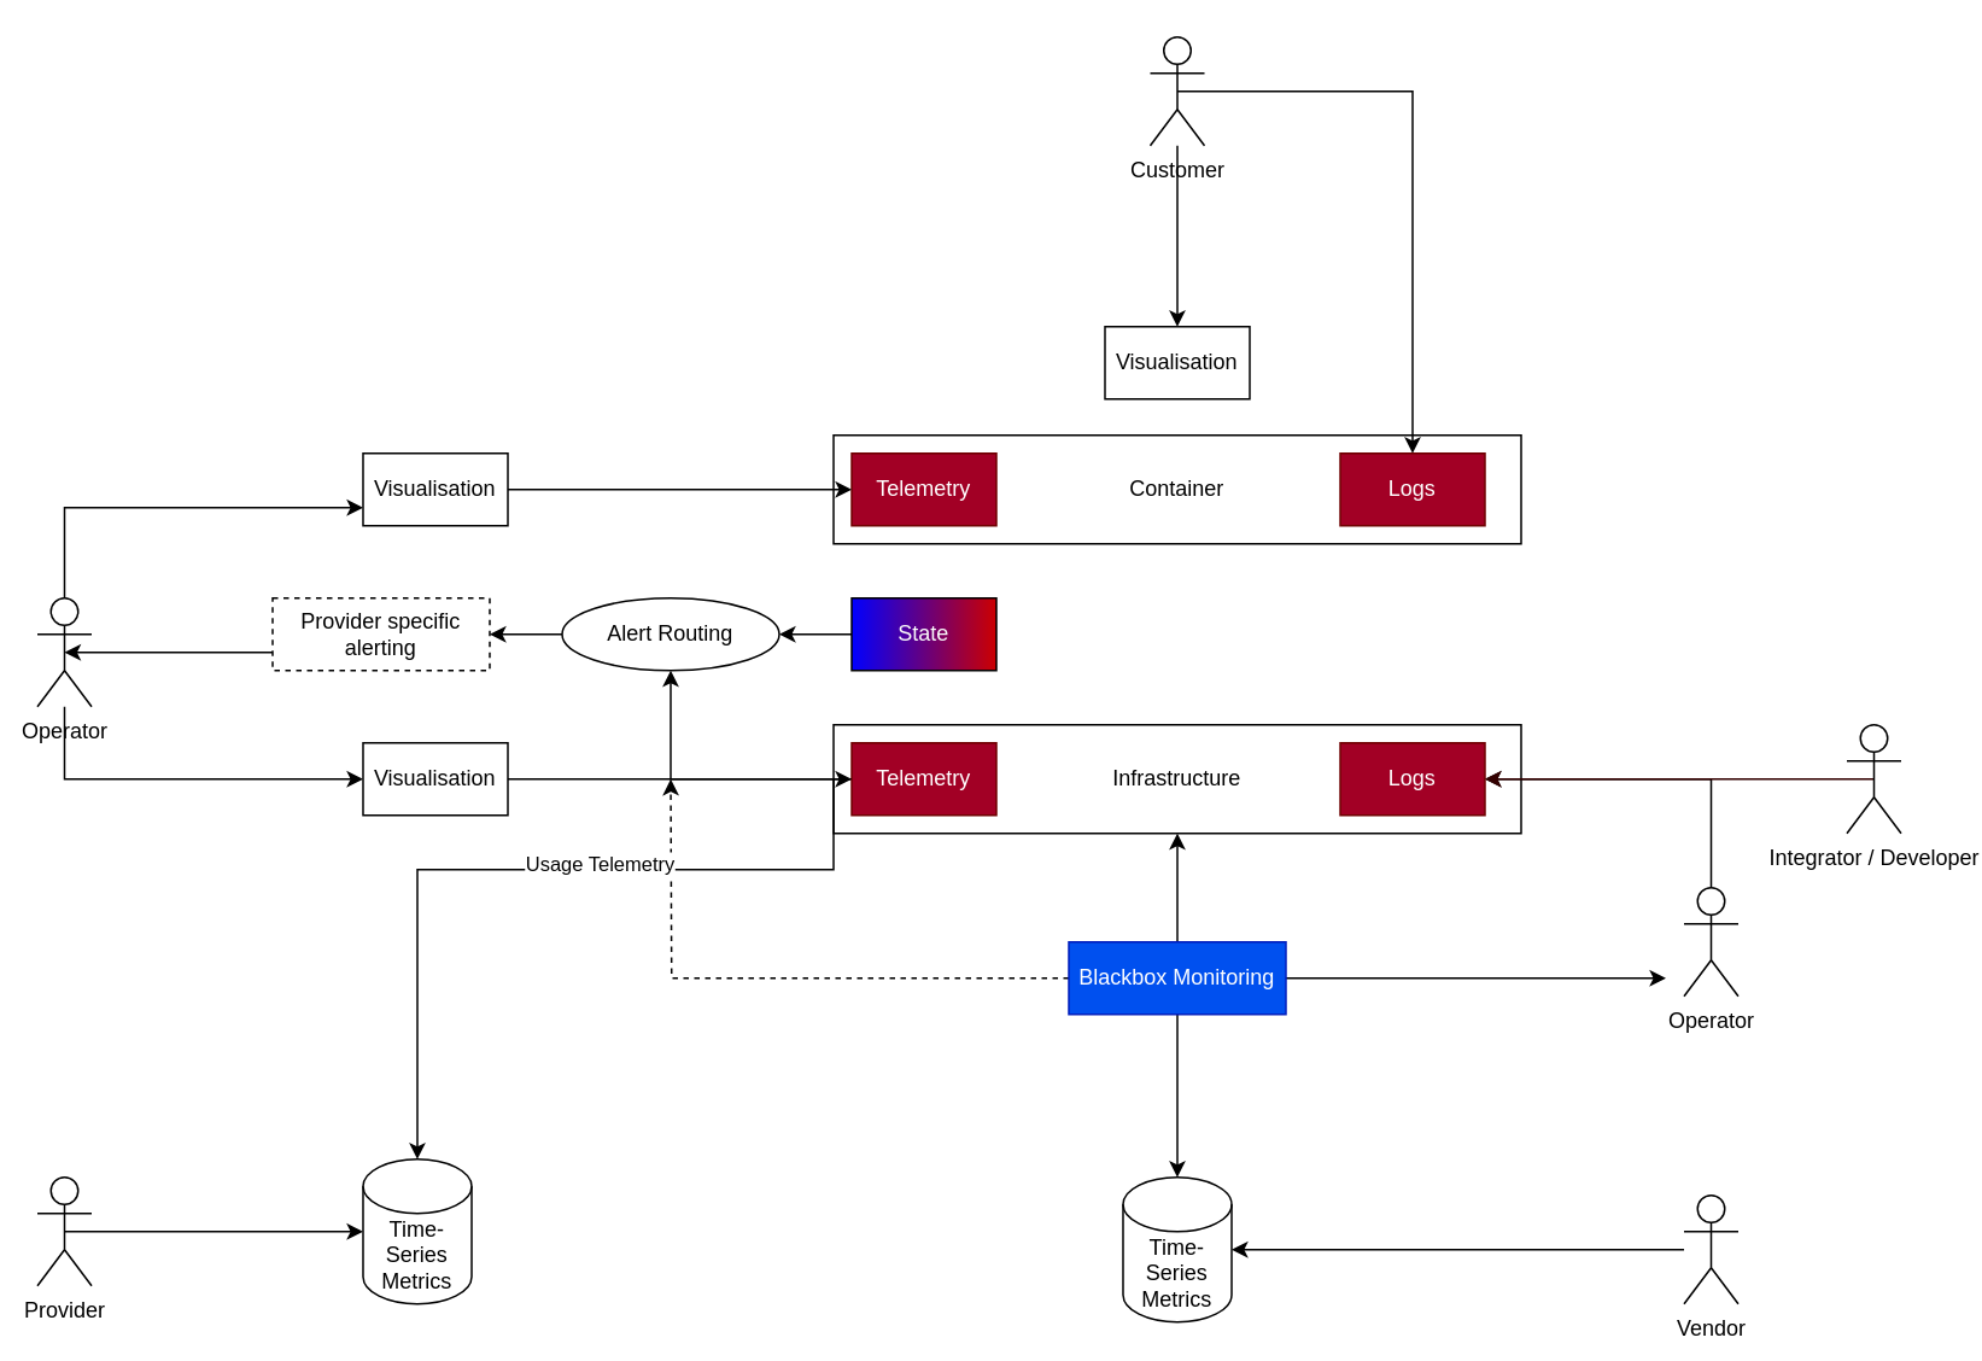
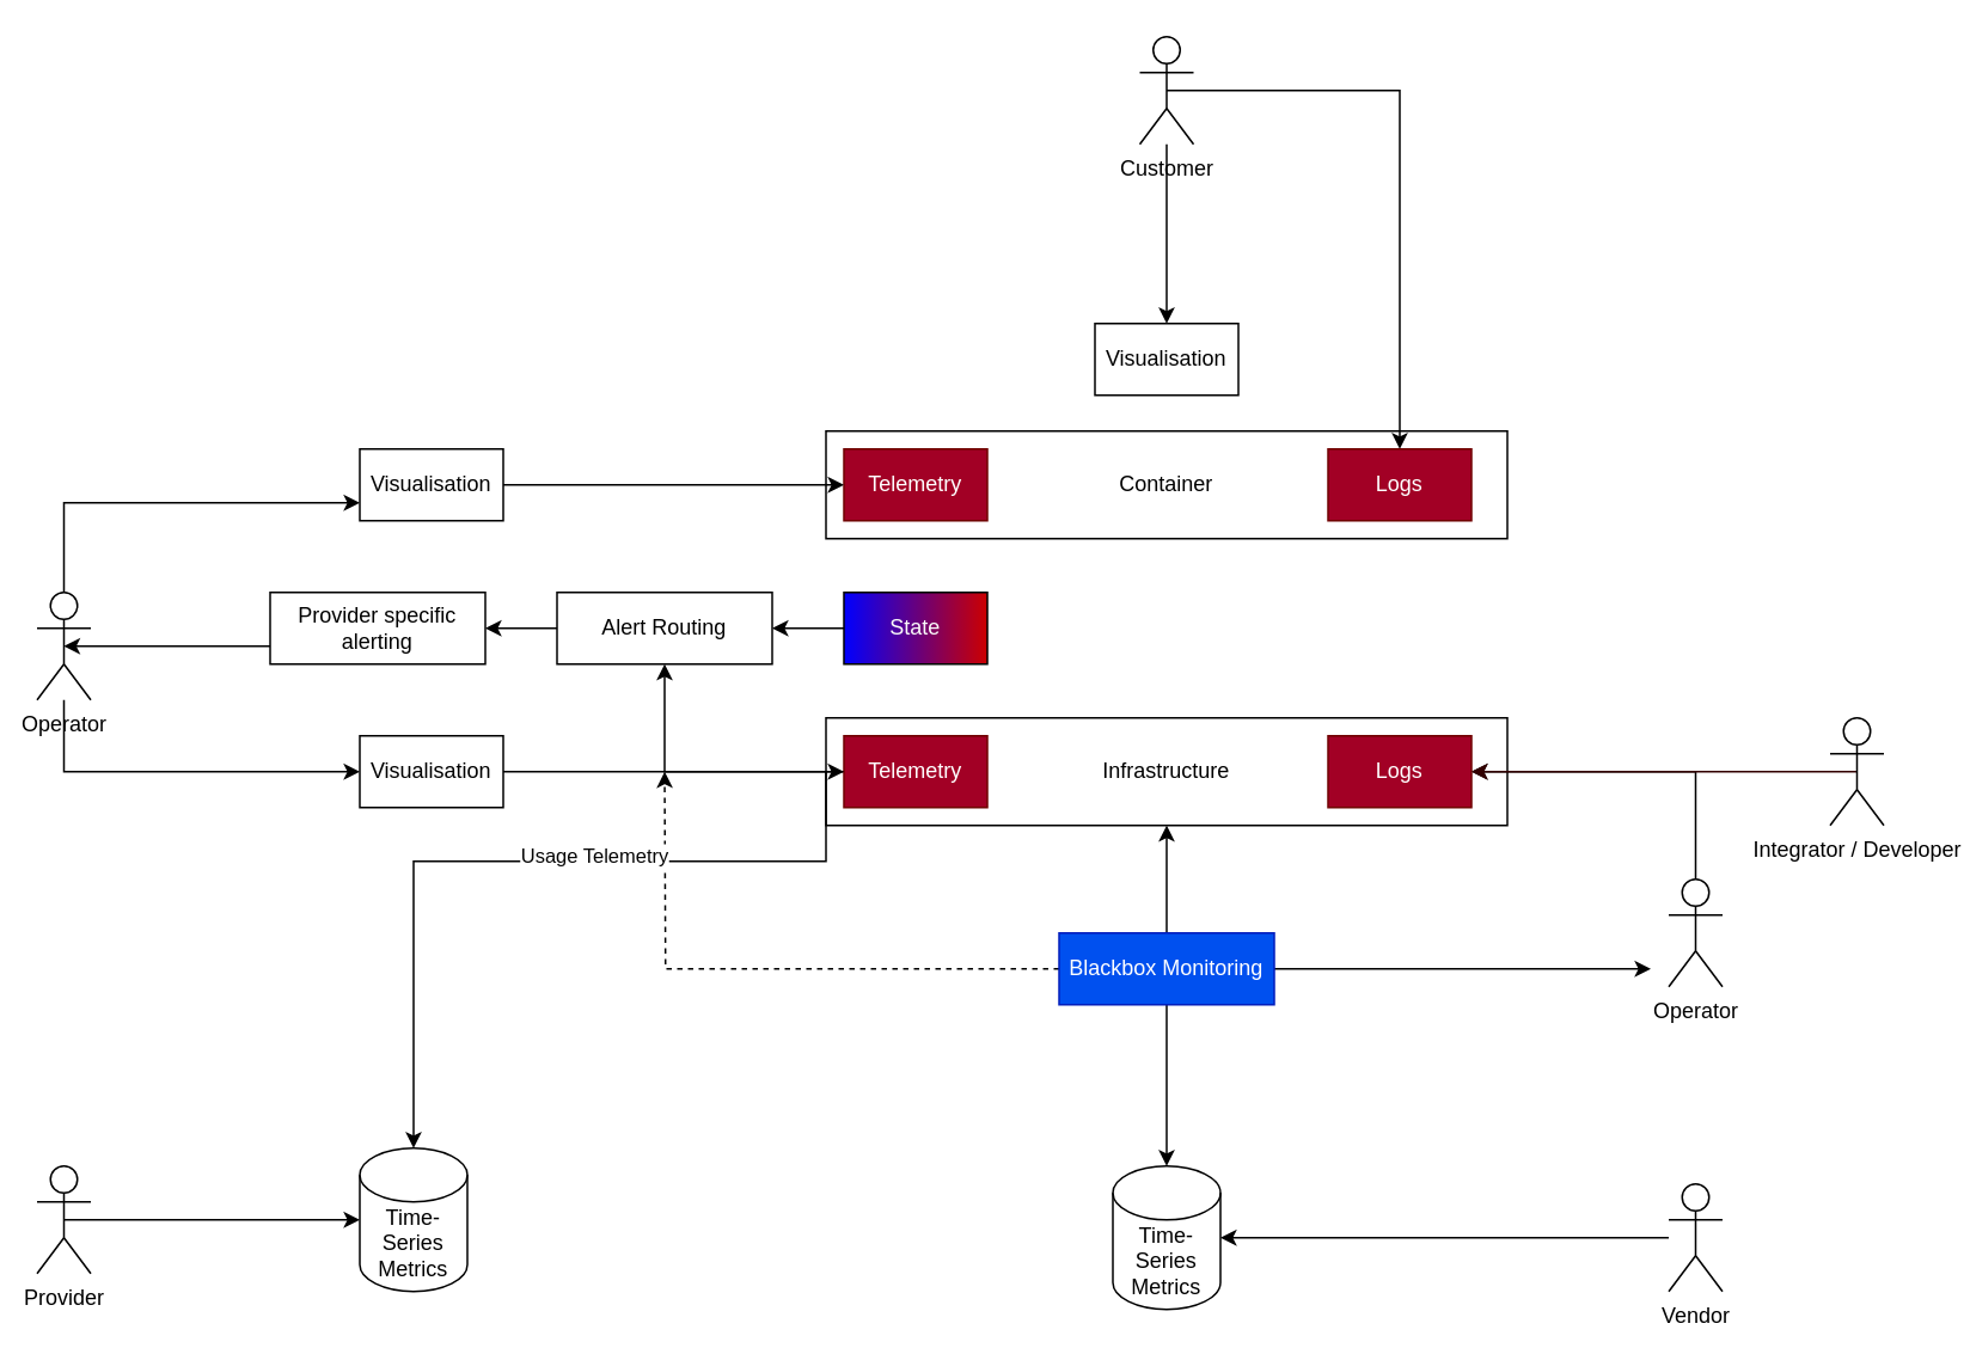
  <mxCell id="0" />
  <mxCell id="1" parent="0" />
  <mxCell id="2" value="Container" style="rounded=0;whiteSpace=wrap;html=1;" parent="1" vertex="1"><mxGeometry x="460" y="240" width="380" height="60" as="geometry" /></mxCell>
  <mxCell id="3" value="Infrastructure" style="rounded=0;whiteSpace=wrap;html=1;" parent="1" vertex="1"><mxGeometry x="460" y="400" width="380" height="60" as="geometry" /></mxCell>
  <mxCell id="4" style="edgeStyle=orthogonalEdgeStyle;rounded=0;orthogonalLoop=1;jettySize=auto;html=1;entryX=0.5;entryY=1;entryDx=0;entryDy=0;" parent="1" source="5" target="16" edge="1"><mxGeometry relative="1" as="geometry" /></mxCell>
  <mxCell id="5" value="Telemetry" style="rounded=0;whiteSpace=wrap;html=1;fillColor=#a20025;strokeColor=#6F0000;fontColor=#ffffff;" parent="1" vertex="1"><mxGeometry x="470" y="410" width="80" height="40" as="geometry" /></mxCell>
  <mxCell id="6" style="edgeStyle=orthogonalEdgeStyle;rounded=0;orthogonalLoop=1;jettySize=auto;html=1;exitX=0;exitY=0.5;exitDx=0;exitDy=0;entryX=1;entryY=0.5;entryDx=0;entryDy=0;" parent="1" source="7" target="16" edge="1"><mxGeometry relative="1" as="geometry" /></mxCell>
  <mxCell id="7" value="State" style="rounded=0;whiteSpace=wrap;html=1;fillColor=#0000FF;gradientColor=#CC0000;gradientDirection=east;fontColor=#FAFAFA;" parent="1" vertex="1"><mxGeometry x="470" y="330" width="80" height="40" as="geometry" /></mxCell>
  <mxCell id="8" value="Telemetry" style="rounded=0;whiteSpace=wrap;html=1;fillColor=#a20025;strokeColor=#6F0000;fontColor=#ffffff;" parent="1" vertex="1"><mxGeometry x="470" y="250" width="80" height="40" as="geometry" /></mxCell>
  <mxCell id="9" style="edgeStyle=orthogonalEdgeStyle;rounded=0;orthogonalLoop=1;jettySize=auto;html=1;exitX=0.5;exitY=1;exitDx=0;exitDy=0;entryX=0.5;entryY=0;entryDx=0;entryDy=0;entryPerimeter=0;" parent="1" source="13" target="14" edge="1"><mxGeometry relative="1" as="geometry" /></mxCell>
  <mxCell id="10" style="edgeStyle=orthogonalEdgeStyle;rounded=0;orthogonalLoop=1;jettySize=auto;html=1;exitX=1;exitY=0.5;exitDx=0;exitDy=0;" parent="1" source="13" edge="1"><mxGeometry relative="1" as="geometry"><mxPoint x="920" y="540" as="targetPoint" /></mxGeometry></mxCell>
  <mxCell id="11" style="edgeStyle=orthogonalEdgeStyle;rounded=0;orthogonalLoop=1;jettySize=auto;html=1;exitX=0.5;exitY=0;exitDx=0;exitDy=0;" parent="1" source="13" target="3" edge="1"><mxGeometry relative="1" as="geometry" /></mxCell>
  <mxCell id="12" style="edgeStyle=orthogonalEdgeStyle;rounded=0;orthogonalLoop=1;jettySize=auto;html=1;exitX=0;exitY=0.5;exitDx=0;exitDy=0;fontColor=#FAFAFA;dashed=1;" parent="1" source="13" edge="1"><mxGeometry relative="1" as="geometry"><mxPoint x="370" y="430" as="targetPoint" /></mxGeometry></mxCell>
  <mxCell id="13" value="Blackbox Monitoring" style="rounded=0;whiteSpace=wrap;html=1;fillColor=#0050ef;strokeColor=#001DBC;fontColor=#ffffff;" parent="1" vertex="1"><mxGeometry x="590" y="520" width="120" height="40" as="geometry" /></mxCell>
  <mxCell id="14" value="Time-Series Metrics" style="shape=cylinder3;whiteSpace=wrap;html=1;boundedLbl=1;backgroundOutline=1;size=15;" parent="1" vertex="1"><mxGeometry x="620" y="650" width="60" height="80" as="geometry" /></mxCell>
  <mxCell id="15" style="edgeStyle=orthogonalEdgeStyle;rounded=0;orthogonalLoop=1;jettySize=auto;html=1;exitX=0;exitY=0.5;exitDx=0;exitDy=0;entryX=1;entryY=0.5;entryDx=0;entryDy=0;" parent="1" source="16" target="17" edge="1"><mxGeometry relative="1" as="geometry" /></mxCell>
- <mxCell id="16" value="Alert Routing" style="ellipse;whiteSpace=wrap;html=1;" parent="1" vertex="1"><mxGeometry x="310" y="330" width="120" height="40" as="geometry" /></mxCell>
- <mxCell id="17" value="Provider specific alerting" style="rounded=0;whiteSpace=wrap;html=1;dashed=1;" parent="1" vertex="1"><mxGeometry x="150" y="330" width="120" height="40" as="geometry" /></mxCell>
+ <mxCell id="16" value="Alert Routing" style="rounded=0;whiteSpace=wrap;html=1;" parent="1" vertex="1"><mxGeometry x="310" y="330" width="120" height="40" as="geometry" /></mxCell>
+ <mxCell id="17" value="Provider specific alerting" style="rounded=0;whiteSpace=wrap;html=1;" parent="1" vertex="1"><mxGeometry x="150" y="330" width="120" height="40" as="geometry" /></mxCell>
  <mxCell id="18" style="edgeStyle=orthogonalEdgeStyle;rounded=0;orthogonalLoop=1;jettySize=auto;html=1;exitX=1;exitY=0.5;exitDx=0;exitDy=0;" parent="1" source="19" edge="1"><mxGeometry relative="1" as="geometry"><mxPoint x="470" y="430" as="targetPoint" /></mxGeometry></mxCell>
  <mxCell id="19" value="Visualisation" style="rounded=0;whiteSpace=wrap;html=1;" parent="1" vertex="1"><mxGeometry x="200" y="410" width="80" height="40" as="geometry" /></mxCell>
  <mxCell id="20" style="edgeStyle=orthogonalEdgeStyle;rounded=0;orthogonalLoop=1;jettySize=auto;html=1;exitX=1;exitY=0.5;exitDx=0;exitDy=0;entryX=0;entryY=0.5;entryDx=0;entryDy=0;" parent="1" source="21" target="8" edge="1"><mxGeometry relative="1" as="geometry" /></mxCell>
  <mxCell id="21" value="Visualisation" style="rounded=0;whiteSpace=wrap;html=1;" parent="1" vertex="1"><mxGeometry x="200" y="250" width="80" height="40" as="geometry" /></mxCell>
  <mxCell id="22" value="Visualisation" style="rounded=0;whiteSpace=wrap;html=1;" parent="1" vertex="1"><mxGeometry x="610" y="180" width="80" height="40" as="geometry" /></mxCell>
  <mxCell id="23" style="edgeStyle=orthogonalEdgeStyle;rounded=0;orthogonalLoop=1;jettySize=auto;html=1;exitX=0;exitY=0.75;exitDx=0;exitDy=0;entryX=0.5;entryY=0.5;entryDx=0;entryDy=0;entryPerimeter=0;" parent="1" source="17" target="26" edge="1"><mxGeometry relative="1" as="geometry" /></mxCell>
  <mxCell id="24" style="edgeStyle=orthogonalEdgeStyle;rounded=0;orthogonalLoop=1;jettySize=auto;html=1;exitX=0.5;exitY=0;exitDx=0;exitDy=0;exitPerimeter=0;entryX=0;entryY=0.75;entryDx=0;entryDy=0;" parent="1" source="26" target="21" edge="1"><mxGeometry relative="1" as="geometry" /></mxCell>
  <mxCell id="25" style="edgeStyle=orthogonalEdgeStyle;rounded=0;orthogonalLoop=1;jettySize=auto;html=1;entryX=0;entryY=0.5;entryDx=0;entryDy=0;" parent="1" source="26" target="19" edge="1"><mxGeometry relative="1" as="geometry"><Array as="points"><mxPoint x="35" y="430" /></Array></mxGeometry></mxCell>
  <mxCell id="26" value="Operator" style="shape=umlActor;verticalLabelPosition=bottom;verticalAlign=top;html=1;outlineConnect=0;" parent="1" vertex="1"><mxGeometry x="20" y="330" width="30" height="60" as="geometry" /></mxCell>
  <mxCell id="27" style="edgeStyle=orthogonalEdgeStyle;rounded=0;orthogonalLoop=1;jettySize=auto;html=1;exitX=0.5;exitY=0;exitDx=0;exitDy=0;exitPerimeter=0;entryX=1;entryY=0.5;entryDx=0;entryDy=0;" edge="1" parent="1" source="28" target="32"><mxGeometry relative="1" as="geometry" /></mxCell>
  <mxCell id="28" value="Operator" style="shape=umlActor;verticalLabelPosition=bottom;verticalAlign=top;html=1;outlineConnect=0;" parent="1" vertex="1"><mxGeometry x="930" y="490" width="30" height="60" as="geometry" /></mxCell>
  <mxCell id="29" style="edgeStyle=orthogonalEdgeStyle;rounded=0;orthogonalLoop=1;jettySize=auto;html=1;entryX=0.5;entryY=0;entryDx=0;entryDy=0;" parent="1" source="31" target="22" edge="1"><mxGeometry relative="1" as="geometry" /></mxCell>
  <mxCell id="30" style="edgeStyle=orthogonalEdgeStyle;rounded=0;orthogonalLoop=1;jettySize=auto;html=1;exitX=0.5;exitY=0.5;exitDx=0;exitDy=0;exitPerimeter=0;entryX=0.5;entryY=0;entryDx=0;entryDy=0;" parent="1" source="31" target="33" edge="1"><mxGeometry relative="1" as="geometry" /></mxCell>
  <mxCell id="31" value="Customer" style="shape=umlActor;verticalLabelPosition=bottom;verticalAlign=top;html=1;outlineConnect=0;" parent="1" vertex="1"><mxGeometry x="635" y="20" width="30" height="60" as="geometry" /></mxCell>
  <mxCell id="32" value="Logs" style="rounded=0;whiteSpace=wrap;html=1;fillColor=#a20025;strokeColor=#6F0000;fontColor=#ffffff;" parent="1" vertex="1"><mxGeometry x="740" y="410" width="80" height="40" as="geometry" /></mxCell>
  <mxCell id="33" value="Logs" style="rounded=0;whiteSpace=wrap;html=1;fillColor=#a20025;strokeColor=#6F0000;fontColor=#ffffff;" parent="1" vertex="1"><mxGeometry x="740" y="250" width="80" height="40" as="geometry" /></mxCell>
  <mxCell id="34" style="edgeStyle=orthogonalEdgeStyle;rounded=0;orthogonalLoop=1;jettySize=auto;html=1;exitX=0.5;exitY=0.5;exitDx=0;exitDy=0;exitPerimeter=0;entryX=1;entryY=0.5;entryDx=0;entryDy=0;fillColor=#e51400;strokeColor=#330000;" parent="1" source="35" target="32" edge="1"><mxGeometry relative="1" as="geometry" /></mxCell>
  <mxCell id="35" value="Integrator / Developer" style="shape=umlActor;verticalLabelPosition=bottom;verticalAlign=top;html=1;outlineConnect=0;" parent="1" vertex="1"><mxGeometry x="1020" y="400" width="30" height="60" as="geometry" /></mxCell>
  <mxCell id="36" value="Time-Series Metrics" style="shape=cylinder3;whiteSpace=wrap;html=1;boundedLbl=1;backgroundOutline=1;size=15;" parent="1" vertex="1"><mxGeometry x="200" y="640" width="60" height="80" as="geometry" /></mxCell>
  <mxCell id="37" style="edgeStyle=orthogonalEdgeStyle;rounded=0;orthogonalLoop=1;jettySize=auto;html=1;exitX=0.5;exitY=0.5;exitDx=0;exitDy=0;exitPerimeter=0;entryX=0;entryY=0.5;entryDx=0;entryDy=0;entryPerimeter=0;fontColor=#FAFAFA;" parent="1" source="38" target="36" edge="1"><mxGeometry relative="1" as="geometry" /></mxCell>
  <mxCell id="38" value="Provider" style="shape=umlActor;verticalLabelPosition=bottom;verticalAlign=top;html=1;outlineConnect=0;" parent="1" vertex="1"><mxGeometry x="20" y="650" width="30" height="60" as="geometry" /></mxCell>
  <mxCell id="39" style="edgeStyle=orthogonalEdgeStyle;rounded=0;orthogonalLoop=1;jettySize=auto;html=1;exitX=0.5;exitY=0;exitDx=0;exitDy=0;exitPerimeter=0;fontColor=#FAFAFA;entryX=0.5;entryY=0;entryDx=0;entryDy=0;entryPerimeter=0;" parent="1" edge="1"><mxGeometry relative="1" as="geometry"><mxPoint x="230" y="640" as="targetPoint" /><mxPoint x="460" y="430" as="sourcePoint" /><Array as="points"><mxPoint x="460" y="480" /><mxPoint x="230" y="480" /></Array></mxGeometry></mxCell>
  <mxCell id="40" value="&lt;font color=&quot;#050505&quot;&gt;Usage Telemetry&lt;/font&gt;" style="edgeLabel;html=1;align=center;verticalAlign=middle;resizable=0;points=[];fontColor=#FAFAFA;" parent="39" vertex="1" connectable="0"><mxGeometry x="-0.182" y="-4" relative="1" as="geometry"><mxPoint as="offset" /></mxGeometry></mxCell>
  <mxCell id="41" style="edgeStyle=orthogonalEdgeStyle;rounded=0;orthogonalLoop=1;jettySize=auto;html=1;" edge="1" parent="1" source="42" target="14"><mxGeometry relative="1" as="geometry" /></mxCell>
  <mxCell id="42" value="Vendor" style="shape=umlActor;verticalLabelPosition=bottom;verticalAlign=top;html=1;outlineConnect=0;" vertex="1" parent="1"><mxGeometry x="930" y="660" width="30" height="60" as="geometry" /></mxCell>
